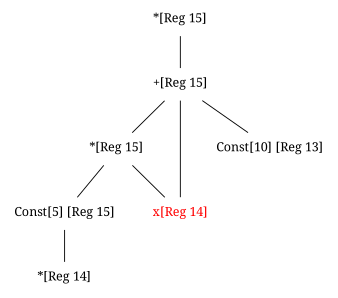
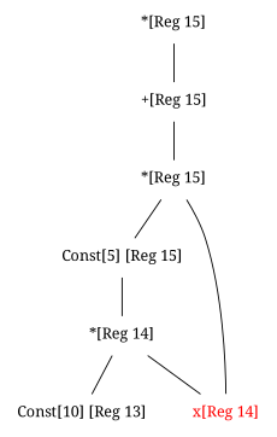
  graph {
    fontname="Noto Serif"
    node [fontname="Noto Serif" shape=none]
    edge [dir=none fontname="Noto Serif"]
    n1 [label=< <font color="black">*[Reg 15]</font> >]
    n2 [label=< <font color="black">+[Reg 15]</font> >]
    n3 [label=< <font color="black">*[Reg 15]</font> >]
    n4 [label=< <font color="black">Const[5] [Reg 15]</font> >]
    n5 [label=< <font color="red">x[Reg 14]</font> >]
    n6 [label=< <font color="black">*[Reg 14]</font> >]
    n7 [label=< <font color="black">Const[10] [Reg 13]</font> >]
    n1 -- n2
    n2 -- n3
    n3 -- n4
    n3 -- n5
    n4 -- n6
-   n2 -- n5
-   n2 -- n7
+   n6 -- n5
+   n6 -- n7
  }
